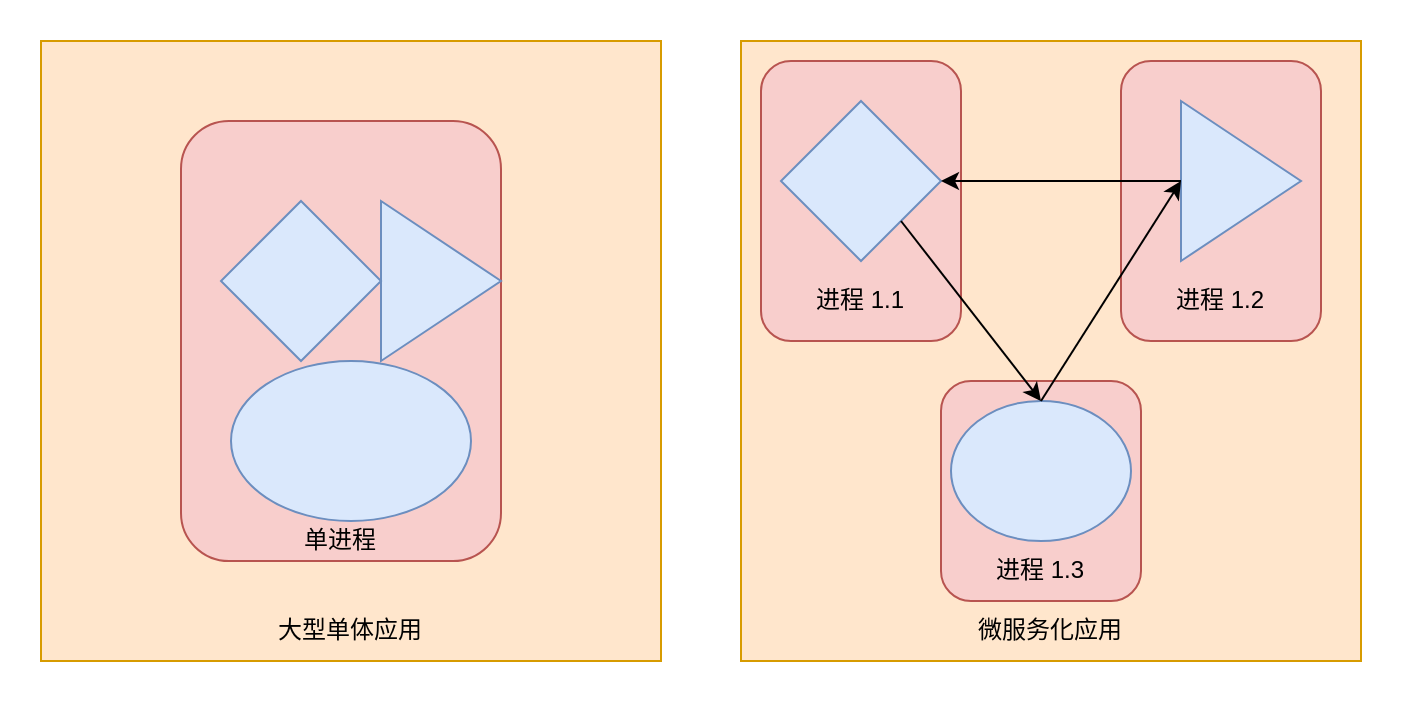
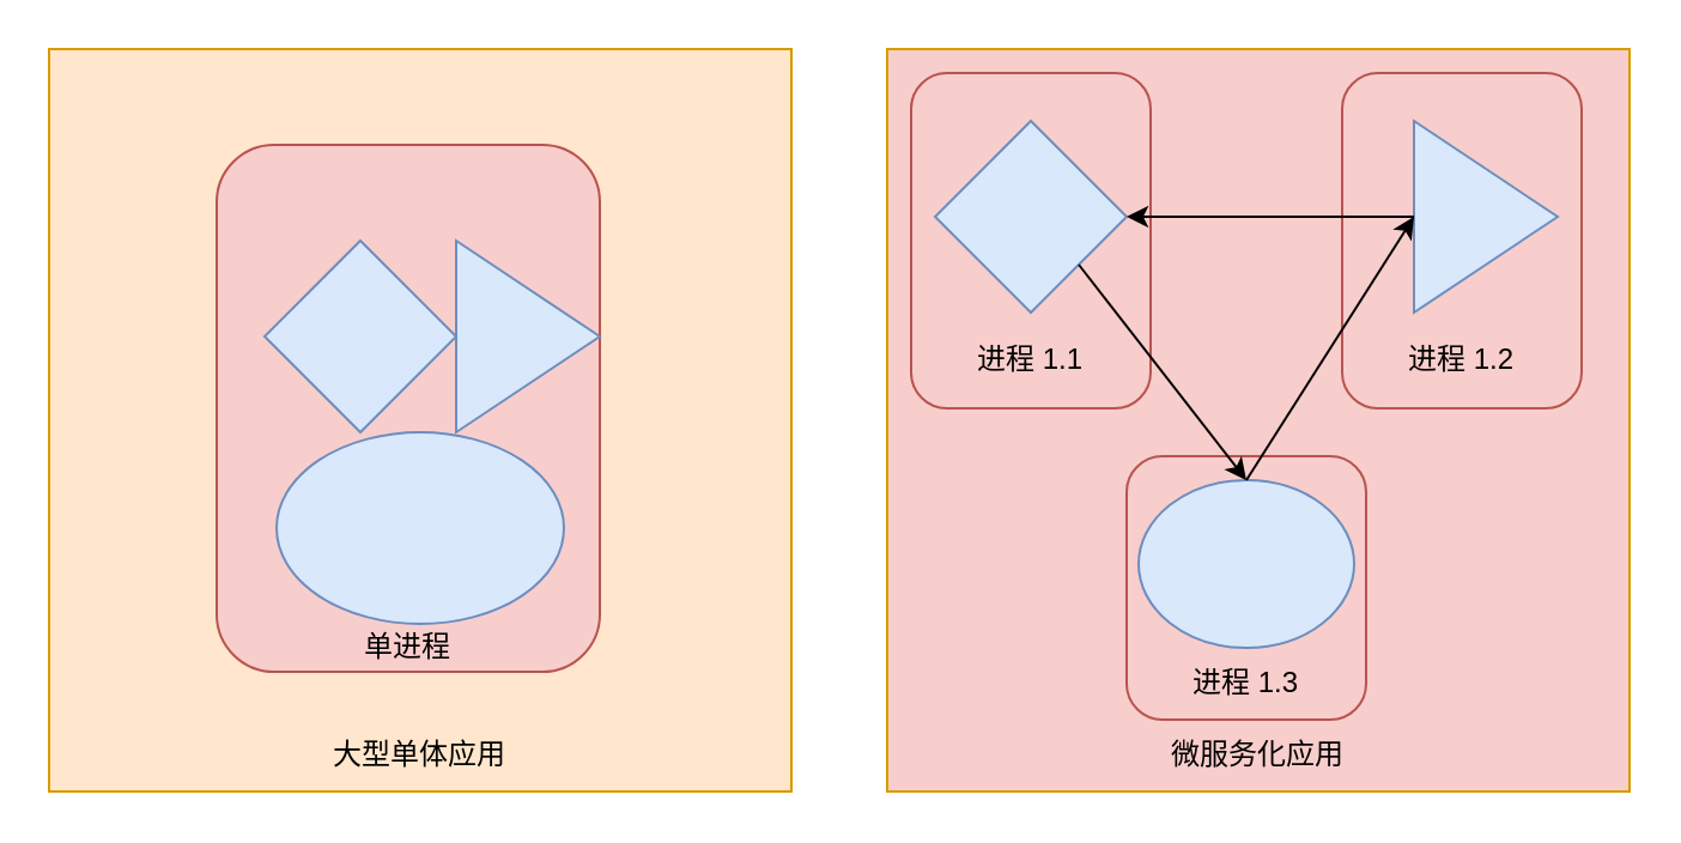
  <mxCell id="0" />
  <mxCell id="1" parent="0" />
- <mxCell id="2" value="&lt;div style=&quot;text-align: justify; padding-top: 280px;&quot;&gt;&lt;span style=&quot;background-color: initial;&quot;&gt;微服务化应用&lt;/span&gt;&lt;/div&gt;" style="whiteSpace=wrap;html=1;aspect=fixed;fillColor=#ffe6cc;strokeColor=#d79b00;align=center;" vertex="1" parent="1"><mxGeometry x="370" y="20" width="310" height="310" as="geometry" /></mxCell>
+ <mxCell id="2" value="&lt;div style=&quot;text-align: justify; padding-top: 280px;&quot;&gt;&lt;span style=&quot;background-color: initial;&quot;&gt;微服务化应用&lt;/span&gt;&lt;/div&gt;" style="whiteSpace=wrap;html=1;aspect=fixed;fillColor=#f8cecc;strokeColor=#d79b00;align=center;" vertex="1" parent="1"><mxGeometry x="370" y="20" width="310" height="310" as="geometry" /></mxCell>
  <mxCell id="3" value="&lt;div style=&quot;text-align: justify; padding-top: 80px;&quot;&gt;进程 1.3&lt;/div&gt;" style="rounded=1;whiteSpace=wrap;html=1;fillColor=#f8cecc;strokeColor=#b85450;" vertex="1" parent="1"><mxGeometry x="470" y="190" width="100" height="110" as="geometry" /></mxCell>
  <mxCell id="4" value="&lt;div style=&quot;text-align: justify; padding-top: 100px;&quot;&gt;进程 1.2&lt;/div&gt;" style="rounded=1;whiteSpace=wrap;html=1;fillColor=#f8cecc;strokeColor=#b85450;" vertex="1" parent="1"><mxGeometry x="560" y="30" width="100" height="140" as="geometry" /></mxCell>
  <mxCell id="5" value="&lt;div style=&quot;text-align: justify; padding-top: 280px;&quot;&gt;&lt;span style=&quot;background-color: initial;&quot;&gt;大型单体应用&lt;/span&gt;&lt;/div&gt;" style="whiteSpace=wrap;html=1;aspect=fixed;fillColor=#ffe6cc;strokeColor=#d79b00;align=center;" vertex="1" parent="1"><mxGeometry x="20" y="20" width="310" height="310" as="geometry" /></mxCell>
  <mxCell id="6" value="&lt;div style=&quot;text-align: justify; padding-top: 200px;&quot;&gt;单进程&lt;/div&gt;" style="rounded=1;whiteSpace=wrap;html=1;fillColor=#f8cecc;strokeColor=#b85450;" vertex="1" parent="1"><mxGeometry x="90" y="60" width="160" height="220" as="geometry" /></mxCell>
  <mxCell id="7" value="" style="triangle;whiteSpace=wrap;html=1;fillColor=#dae8fc;strokeColor=#6c8ebf;" vertex="1" parent="1"><mxGeometry x="190" y="100" width="60" height="80" as="geometry" /></mxCell>
  <mxCell id="8" value="" style="rhombus;whiteSpace=wrap;html=1;fillColor=#dae8fc;strokeColor=#6c8ebf;" vertex="1" parent="1"><mxGeometry x="110" y="100" width="80" height="80" as="geometry" /></mxCell>
  <mxCell id="9" value="" style="ellipse;whiteSpace=wrap;html=1;fillColor=#dae8fc;strokeColor=#6c8ebf;" vertex="1" parent="1"><mxGeometry x="115" y="180" width="120" height="80" as="geometry" /></mxCell>
  <mxCell id="10" value="&lt;div style=&quot;text-align: justify; padding-top: 100px;&quot;&gt;进程 1.1&lt;/div&gt;" style="rounded=1;whiteSpace=wrap;html=1;fillColor=#f8cecc;strokeColor=#b85450;" vertex="1" parent="1"><mxGeometry x="380" y="30" width="100" height="140" as="geometry" /></mxCell>
  <mxCell id="11" value="" style="triangle;whiteSpace=wrap;html=1;fillColor=#dae8fc;strokeColor=#6c8ebf;" vertex="1" parent="1"><mxGeometry x="590" y="50" width="60" height="80" as="geometry" /></mxCell>
  <mxCell id="12" value="" style="rhombus;whiteSpace=wrap;html=1;fillColor=#dae8fc;strokeColor=#6c8ebf;" vertex="1" parent="1"><mxGeometry x="390" y="50" width="80" height="80" as="geometry" /></mxCell>
  <mxCell id="13" value="" style="ellipse;whiteSpace=wrap;html=1;fillColor=#dae8fc;strokeColor=#6c8ebf;" vertex="1" parent="1"><mxGeometry x="475" y="200" width="90" height="70" as="geometry" /></mxCell>
  <mxCell id="14" style="edgeStyle=orthogonalEdgeStyle;rounded=0;orthogonalLoop=1;jettySize=auto;html=1;exitX=0.5;exitY=1;exitDx=0;exitDy=0;" edge="1" parent="1" source="10" target="10"><mxGeometry relative="1" as="geometry" /></mxCell>
  <mxCell id="15" value="" style="endArrow=classic;html=1;rounded=0;exitX=1;exitY=1;exitDx=0;exitDy=0;entryX=0.5;entryY=0;entryDx=0;entryDy=0;" edge="1" parent="1" source="12" target="13"><mxGeometry width="50" height="50" relative="1" as="geometry"><mxPoint x="450" y="210" as="sourcePoint" /><mxPoint x="500" y="160" as="targetPoint" /></mxGeometry></mxCell>
  <mxCell id="16" value="" style="endArrow=classic;html=1;rounded=0;entryX=0;entryY=0.5;entryDx=0;entryDy=0;" edge="1" parent="1" target="11"><mxGeometry width="50" height="50" relative="1" as="geometry"><mxPoint x="520" y="200" as="sourcePoint" /><mxPoint x="570" y="150" as="targetPoint" /></mxGeometry></mxCell>
  <mxCell id="17" value="" style="endArrow=classic;html=1;rounded=0;exitX=0;exitY=0.5;exitDx=0;exitDy=0;entryX=1;entryY=0.5;entryDx=0;entryDy=0;" edge="1" parent="1" source="11" target="12"><mxGeometry width="50" height="50" relative="1" as="geometry"><mxPoint x="480" y="-10" as="sourcePoint" /><mxPoint x="530" y="-60" as="targetPoint" /></mxGeometry></mxCell>
